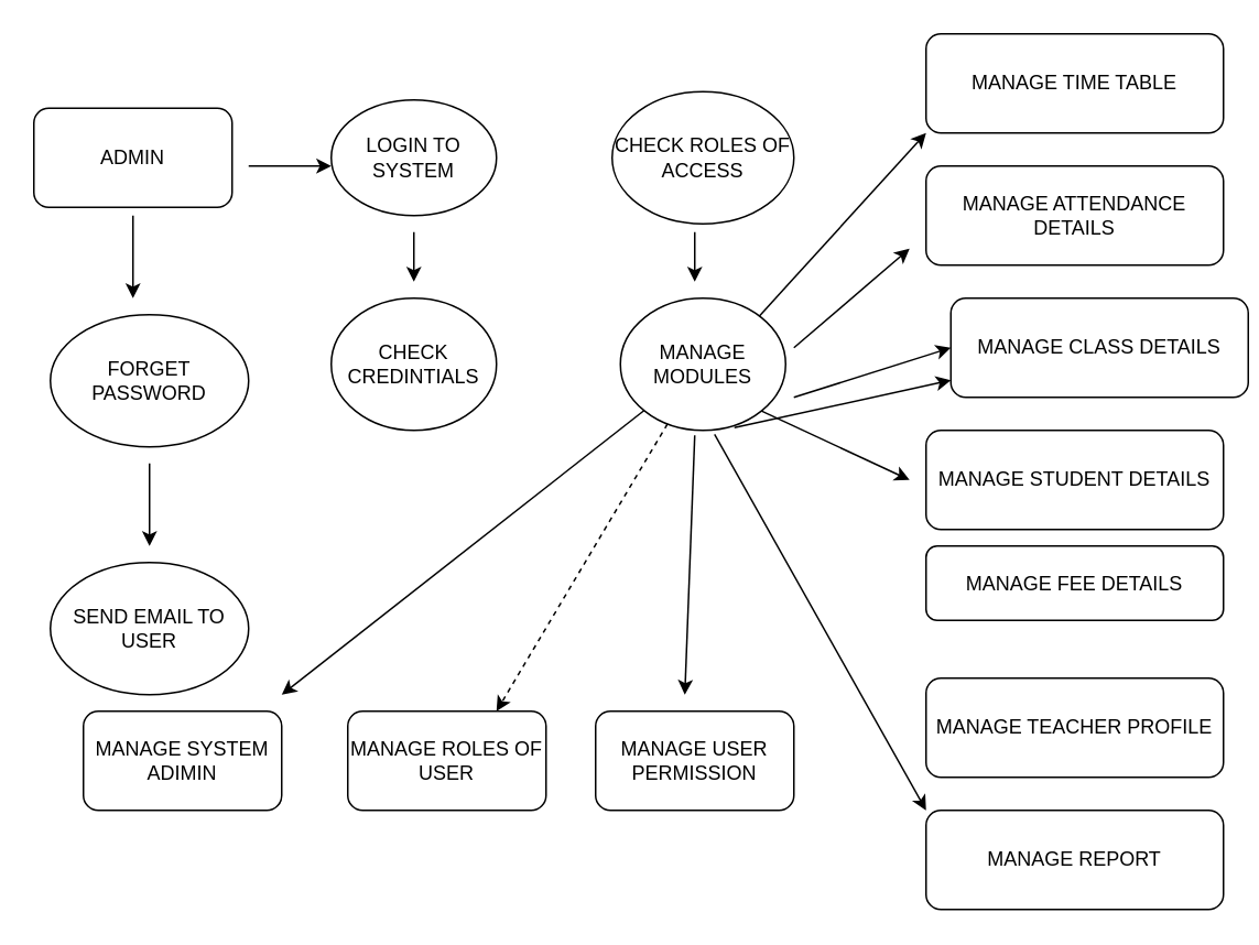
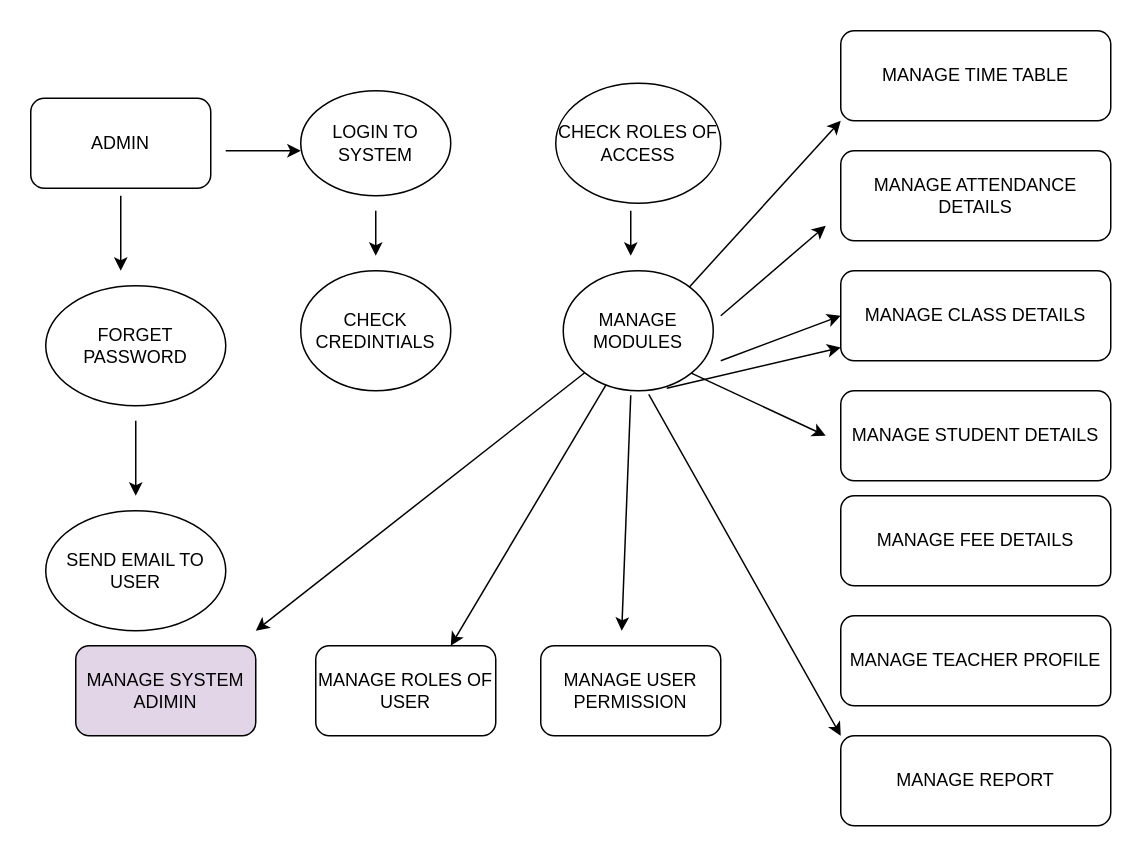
  <mxCell id="0" />
  <mxCell id="1" parent="0" />
  <mxCell id="2" value="ADMIN" style="rounded=1;whiteSpace=wrap;html=1;" vertex="1" parent="1"><mxGeometry x="20" y="65" width="120" height="60" as="geometry" /></mxCell>
  <mxCell id="3" value="MANAGE ATTENDANCE DETAILS" style="rounded=1;whiteSpace=wrap;html=1;" vertex="1" parent="1"><mxGeometry x="560" y="100" width="180" height="60" as="geometry" /></mxCell>
  <mxCell id="4" value="MANAGE TIME TABLE" style="rounded=1;whiteSpace=wrap;html=1;" vertex="1" parent="1"><mxGeometry x="560" y="20" width="180" height="60" as="geometry" /></mxCell>
  <mxCell id="5" value="MANAGE STUDENT DETAILS" style="rounded=1;whiteSpace=wrap;html=1;" vertex="1" parent="1"><mxGeometry x="560" y="260" width="180" height="60" as="geometry" /></mxCell>
- <mxCell id="6" value="MANAGE CLASS DETAILS" style="rounded=1;whiteSpace=wrap;html=1;" vertex="1" parent="1"><mxGeometry x="575" y="180" width="180" height="60" as="geometry" /></mxCell>
+ <mxCell id="6" value="MANAGE CLASS DETAILS" style="rounded=1;whiteSpace=wrap;html=1;" vertex="1" parent="1"><mxGeometry x="560" y="180" width="180" height="60" as="geometry" /></mxCell>
  <mxCell id="7" value="MANAGE TEACHER PROFILE" style="rounded=1;whiteSpace=wrap;html=1;" vertex="1" parent="1"><mxGeometry x="560" y="410" width="180" height="60" as="geometry" /></mxCell>
- <mxCell id="8" value="MANAGE FEE DETAILS" style="rounded=1;whiteSpace=wrap;html=1;" vertex="1" parent="1"><mxGeometry x="560" y="330" width="180" height="45" as="geometry" /></mxCell>
+ <mxCell id="8" value="MANAGE FEE DETAILS" style="rounded=1;whiteSpace=wrap;html=1;" vertex="1" parent="1"><mxGeometry x="560" y="330" width="180" height="60" as="geometry" /></mxCell>
  <mxCell id="9" value="LOGIN TO SYSTEM" style="ellipse;whiteSpace=wrap;html=1;" vertex="1" parent="1"><mxGeometry x="200" y="60" width="100" height="70" as="geometry" /></mxCell>
  <mxCell id="10" value="CHECK ROLES OF ACCESS" style="ellipse;whiteSpace=wrap;html=1;" vertex="1" parent="1"><mxGeometry x="370" y="55" width="110" height="80" as="geometry" /></mxCell>
  <mxCell id="11" value="MANAGE MODULES" style="ellipse;whiteSpace=wrap;html=1;" vertex="1" parent="1"><mxGeometry x="375" y="180" width="100" height="80" as="geometry" /></mxCell>
  <mxCell id="12" value="CHECK CREDINTIALS" style="ellipse;whiteSpace=wrap;html=1;" vertex="1" parent="1"><mxGeometry x="200" y="180" width="100" height="80" as="geometry" /></mxCell>
  <mxCell id="13" value="FORGET PASSWORD" style="ellipse;whiteSpace=wrap;html=1;" vertex="1" parent="1"><mxGeometry x="30" y="190" width="120" height="80" as="geometry" /></mxCell>
  <mxCell id="14" value="" style="endArrow=classic;html=1;rounded=0;" edge="1" parent="1"><mxGeometry width="50" height="50" relative="1" as="geometry"><mxPoint x="150" y="100" as="sourcePoint" /><mxPoint x="200" y="100" as="targetPoint" /></mxGeometry></mxCell>
  <mxCell id="15" value="" style="endArrow=classic;html=1;rounded=0;" edge="1" parent="1"><mxGeometry width="50" height="50" relative="1" as="geometry"><mxPoint x="250" y="140" as="sourcePoint" /><mxPoint x="250" y="170" as="targetPoint" /></mxGeometry></mxCell>
  <mxCell id="16" value="" style="endArrow=classic;html=1;rounded=0;" edge="1" parent="1"><mxGeometry width="50" height="50" relative="1" as="geometry"><mxPoint x="80" y="130" as="sourcePoint" /><mxPoint x="80" y="180" as="targetPoint" /></mxGeometry></mxCell>
  <mxCell id="17" value="" style="endArrow=classic;html=1;rounded=0;" edge="1" parent="1"><mxGeometry width="50" height="50" relative="1" as="geometry"><mxPoint x="90" y="280" as="sourcePoint" /><mxPoint x="90" y="330" as="targetPoint" /></mxGeometry></mxCell>
  <mxCell id="18" value="" style="endArrow=classic;html=1;rounded=0;" edge="1" parent="1"><mxGeometry width="50" height="50" relative="1" as="geometry"><mxPoint x="420" y="140" as="sourcePoint" /><mxPoint x="420" y="170" as="targetPoint" /></mxGeometry></mxCell>
  <mxCell id="19" value="" style="endArrow=classic;html=1;rounded=0;entryX=0;entryY=1;entryDx=0;entryDy=0;" edge="1" parent="1" source="11" target="4"><mxGeometry width="50" height="50" relative="1" as="geometry"><mxPoint x="370" y="260" as="sourcePoint" /><mxPoint x="540" y="110" as="targetPoint" /><Array as="points"><mxPoint x="460" y="190" /></Array></mxGeometry></mxCell>
  <mxCell id="20" value="" style="endArrow=classic;html=1;rounded=0;" edge="1" parent="1"><mxGeometry width="50" height="50" relative="1" as="geometry"><mxPoint x="480" y="210" as="sourcePoint" /><mxPoint x="550" y="150" as="targetPoint" /></mxGeometry></mxCell>
  <mxCell id="21" value="" style="endArrow=classic;html=1;rounded=0;entryX=0;entryY=0.5;entryDx=0;entryDy=0;" edge="1" parent="1" target="6"><mxGeometry width="50" height="50" relative="1" as="geometry"><mxPoint x="480" y="240" as="sourcePoint" /><mxPoint x="540" y="250" as="targetPoint" /></mxGeometry></mxCell>
  <mxCell id="22" value="" style="endArrow=classic;html=1;rounded=0;exitX=1;exitY=1;exitDx=0;exitDy=0;" edge="1" parent="1" source="11"><mxGeometry width="50" height="50" relative="1" as="geometry"><mxPoint x="370" y="260" as="sourcePoint" /><mxPoint x="550" y="290" as="targetPoint" /></mxGeometry></mxCell>
  <mxCell id="23" value="" style="endArrow=classic;html=1;rounded=0;exitX=0.69;exitY=0.98;exitDx=0;exitDy=0;exitPerimeter=0;" edge="1" parent="1" source="11" target="6"><mxGeometry width="50" height="50" relative="1" as="geometry"><mxPoint x="370" y="260" as="sourcePoint" /><mxPoint x="540" y="400" as="targetPoint" /></mxGeometry></mxCell>
  <mxCell id="24" value="" style="endArrow=classic;html=1;rounded=0;exitX=0.57;exitY=1.03;exitDx=0;exitDy=0;exitPerimeter=0;entryX=0;entryY=0;entryDx=0;entryDy=0;" edge="1" parent="1" source="11" target="31"><mxGeometry width="50" height="50" relative="1" as="geometry"><mxPoint x="410" y="270" as="sourcePoint" /><mxPoint x="540" y="470" as="targetPoint" /></mxGeometry></mxCell>
- <mxCell id="25" value="MANAGE SYSTEM ADIMIN" style="rounded=1;whiteSpace=wrap;html=1;" vertex="1" parent="1"><mxGeometry x="50" y="430" width="120" height="60" as="geometry" /></mxCell>
+ <mxCell id="25" value="MANAGE SYSTEM ADIMIN" style="rounded=1;whiteSpace=wrap;html=1;fillColor=#e1d5e7;" vertex="1" parent="1"><mxGeometry x="50" y="430" width="120" height="60" as="geometry" /></mxCell>
  <mxCell id="26" value="MANAGE ROLES OF USER" style="rounded=1;whiteSpace=wrap;html=1;" vertex="1" parent="1"><mxGeometry x="210" y="430" width="120" height="60" as="geometry" /></mxCell>
  <mxCell id="27" value="MANAGE USER PERMISSION" style="rounded=1;whiteSpace=wrap;html=1;" vertex="1" parent="1"><mxGeometry x="360" y="430" width="120" height="60" as="geometry" /></mxCell>
  <mxCell id="28" value="" style="endArrow=classic;html=1;rounded=0;" edge="1" parent="1" source="11"><mxGeometry width="50" height="50" relative="1" as="geometry"><mxPoint x="370" y="260" as="sourcePoint" /><mxPoint x="170" y="420" as="targetPoint" /></mxGeometry></mxCell>
- <mxCell id="29" value="" style="endArrow=classic;html=1;rounded=0;entryX=0.75;entryY=0;entryDx=0;entryDy=0;dashed=1;" edge="1" parent="1" source="11" target="26"><mxGeometry width="50" height="50" relative="1" as="geometry"><mxPoint x="370" y="260" as="sourcePoint" /><mxPoint x="420" y="210" as="targetPoint" /></mxGeometry></mxCell>
+ <mxCell id="29" value="" style="endArrow=classic;html=1;rounded=0;entryX=0.75;entryY=0;entryDx=0;entryDy=0;" edge="1" parent="1" source="11" target="26"><mxGeometry width="50" height="50" relative="1" as="geometry"><mxPoint x="370" y="260" as="sourcePoint" /><mxPoint x="420" y="210" as="targetPoint" /></mxGeometry></mxCell>
  <mxCell id="30" value="" style="endArrow=classic;html=1;rounded=0;" edge="1" parent="1"><mxGeometry width="50" height="50" relative="1" as="geometry"><mxPoint x="420" y="263" as="sourcePoint" /><mxPoint x="414" y="420" as="targetPoint" /></mxGeometry></mxCell>
  <mxCell id="31" value="MANAGE REPORT" style="rounded=1;whiteSpace=wrap;html=1;" vertex="1" parent="1"><mxGeometry x="560" y="490" width="180" height="60" as="geometry" /></mxCell>
  <mxCell id="32" value="SEND EMAIL TO USER" style="ellipse;whiteSpace=wrap;html=1;" vertex="1" parent="1"><mxGeometry x="30" y="340" width="120" height="80" as="geometry" /></mxCell>
